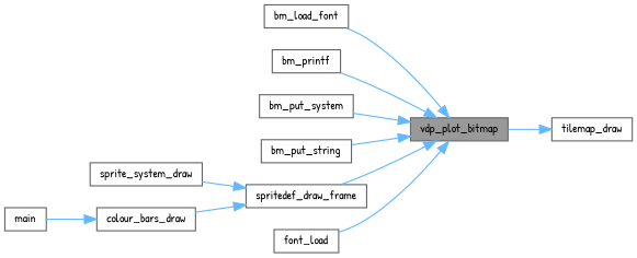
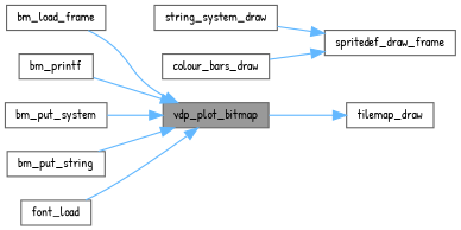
  digraph {
    fontname="Patrick Hand"
    rankdir=RL
    node [color=grey40 fillcolor=white fontname="Patrick Hand" fontsize=10 shape=box style=filled]
    edge [color=steelblue1 dir=back fontname="Patrick Hand" fontsize=10 labelfontname=Helvetica labelfontsize=10 style=solid]
    n1 [color=gray40 fillcolor=grey60 fontcolor=black height=0.2 label=vdp_plot_bitmap width=0.4]
-   n2 [height=0.2 label=bm_load_font width=0.4]
+   n2 [height=0.2 label=bm_load_frame width=0.4]
    n3 [height=0.2 label=bm_printf width=0.4]
    n4 [height=0.2 label=bm_put_system width=0.4]
    n5 [height=0.2 label=bm_put_string width=0.4]
    n6 [height=0.2 label=spritedef_draw_frame width=0.4]
    n7 [height=0.2 label=font_load width=0.4]
-   n8 [height=0.2 label=sprite_system_draw width=0.4]
+   n8 [height=0.2 label=string_system_draw width=0.4]
    n9 [height=0.2 label=colour_bars_draw width=0.4]
    n10 [height=0.2 label=tilemap_draw width=0.4]
-   n11 [height=0.2 label=main width=0.4]
    n1 -> n2
    n1 -> n3
    n1 -> n4
    n1 -> n5
-   n1 -> n6
    n1 -> n7
    n6 -> n8
    n6 -> n9
-   n9 -> n11
    n10 -> n1
  }
